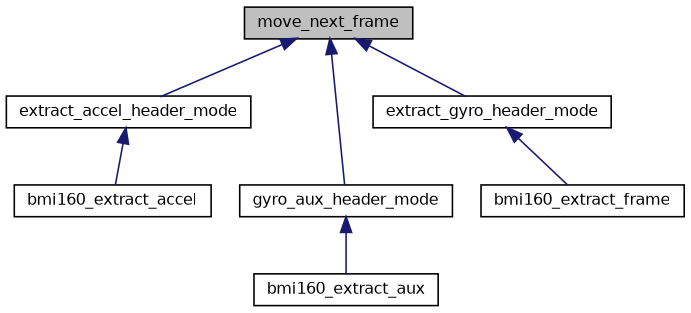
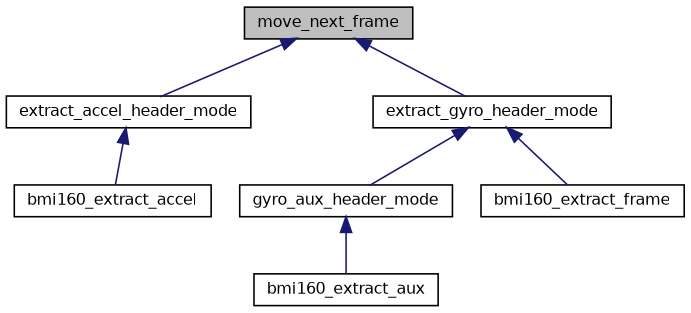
  digraph {
    rankdir=TB
    node [color=black fillcolor=white fontname=Helvetica fontsize=10 shape=record style=filled]
    edge [color=midnightblue dir=back fontname=Helvetica fontsize=10 labelfontname=Helvetica labelfontsize=10 style=solid]
    n1 [fillcolor=grey75 fontcolor=black height=0.2 label=move_next_frame width=0.4]
    n2 [height=0.2 label=extract_accel_header_mode width=0.4]
    n3 [height=0.2 label=extract_gyro_header_mode width=0.4]
    n4 [height=0.2 label=gyro_aux_header_mode width=0.4]
    n5 [height=0.2 label=bmi160_extract_accel width=0.4]
    n6 [height=0.2 label=bmi160_extract_frame width=0.4]
    n7 [height=0.2 label=bmi160_extract_aux width=0.4]
    n1 -> n2
    n1 -> n3
-   n1 -> n4
+   n3 -> n4
    n2 -> n5
    n3 -> n6
    n4 -> n7
  }
